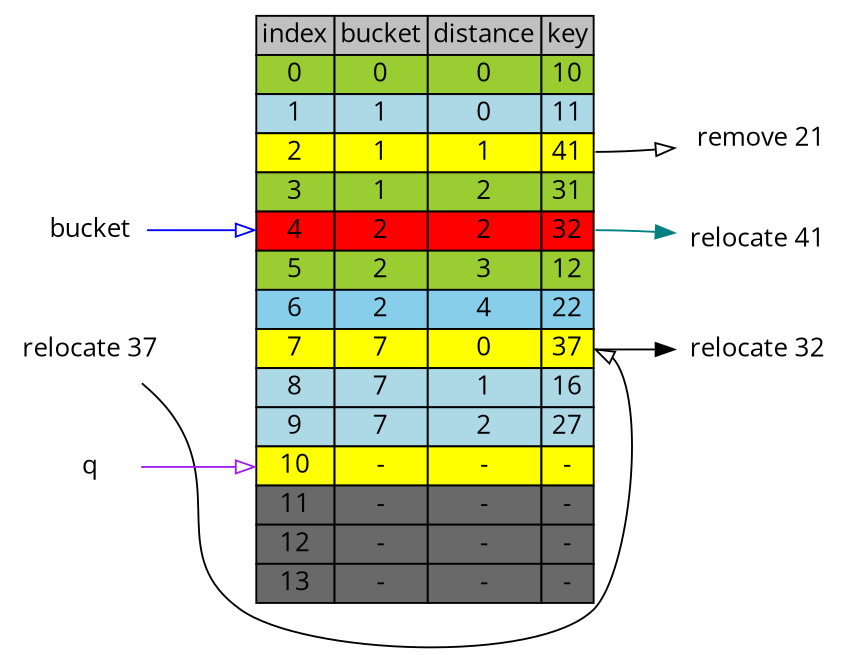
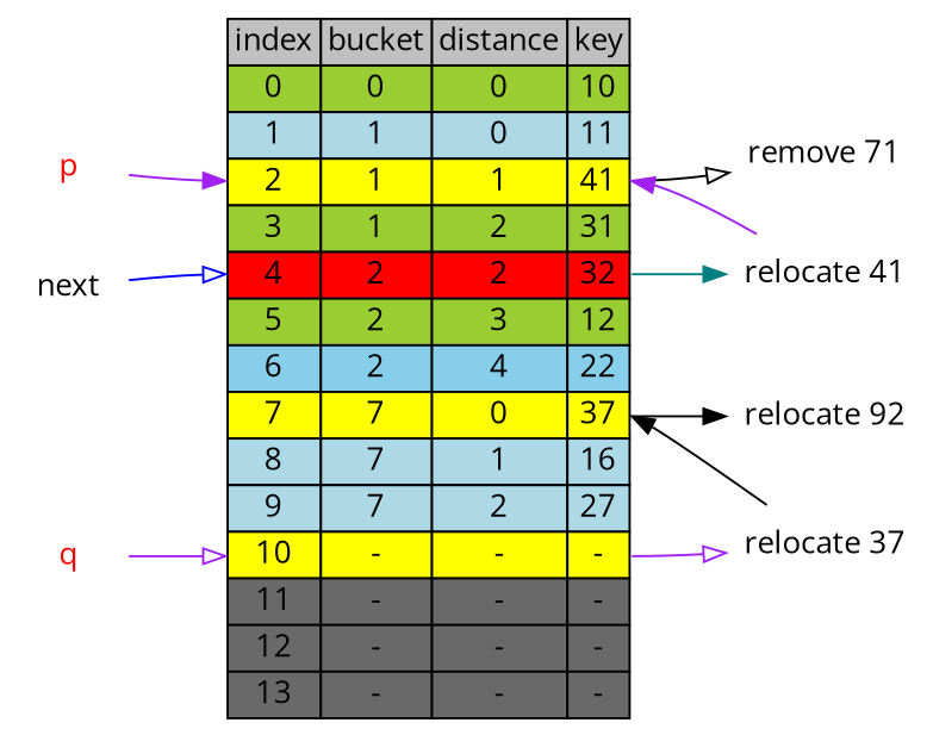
  digraph {
    fontname="Open Sans"
    rankdir=LR
    node [fontname="Open Sans" shape=plaintext]
    edge [arrowhead=onormal color=purple fontname="Open Sans"]
    n1 [label=<         <TABLE BORDER="0" CELLBORDER="1" CELLSPACING="0">             <TR>                 <TD BGCOLOR="grey">index</TD>                 <TD BGCOLOR="grey">bucket</TD>                 <TD BGCOLOR="grey">distance</TD>                 <TD BGCOLOR="grey">key</TD>             </TR>                        <TR>                 <TD BGCOLOR="yellowgreen" PORT="i0">0</TD>                 <TD BGCOLOR="yellowgreen">0</TD>                 <TD BGCOLOR="yellowgreen">0</TD>                 <TD BGCOLOR="yellowgreen" PORT="k0">10</TD>             </TR>                        <TR>                 <TD BGCOLOR="lightblue" PORT="i1">1</TD>                 <TD BGCOLOR="lightblue">1</TD>                 <TD BGCOLOR="lightblue">0</TD>                 <TD BGCOLOR="lightblue" PORT="k1">11</TD>             </TR>                        <TR>                 <TD BGCOLOR="yellow" PORT="i2">2</TD>                 <TD BGCOLOR="yellow">1</TD>                 <TD BGCOLOR="yellow">1</TD>                 <TD BGCOLOR="yellow" PORT="k2">41</TD>             </TR>                        <TR>                 <TD BGCOLOR="yellowgreen" PORT="i3">3</TD>                 <TD BGCOLOR="yellowgreen">1</TD>                 <TD BGCOLOR="yellowgreen">2</TD>                 <TD BGCOLOR="yellowgreen" PORT="k3">31</TD>             </TR>           ß             <TR>                 <TD BGCOLOR="red" PORT="i4">4</TD>                 <TD BGCOLOR="red">2</TD>                 <TD BGCOLOR="red">2</TD>                 <TD BGCOLOR="red" PORT="k4">32</TD>             </TR>                        <TR>                 <TD BGCOLOR="yellowgreen" PORT="i5">5</TD>                 <TD BGCOLOR="yellowgreen">2</TD>                 <TD BGCOLOR="yellowgreen">3</TD>                 <TD BGCOLOR="yellowgreen" PORT="k5">12</TD>             </TR>             <TR>                 <TD BGCOLOR="skyblue" PORT="i6">6</TD>                 <TD BGCOLOR="skyblue">2</TD>                 <TD BGCOLOR="skyblue">4</TD>                 <TD BGCOLOR="skyblue" PORT="k6">22</TD>              </TR>                        <TR>                 <TD BGCOLOR="yellow" PORT="i7">7</TD>                 <TD BGCOLOR="yellow">7</TD>                 <TD BGCOLOR="yellow">0</TD>                 <TD BGCOLOR="yellow" PORT="k7">37</TD>             </TR>                        <TR>                 <TD BGCOLOR="lightblue" PORT="i8">8</TD>                 <TD BGCOLOR="lightblue">7</TD>                 <TD BGCOLOR="lightblue">1</TD>                 <TD BGCOLOR="lightblue" PORT="k8">16</TD>             </TR>                        <TR>                 <TD BGCOLOR="lightblue" PORT="i9">9</TD>                 <TD BGCOLOR="lightblue">7</TD>                 <TD BGCOLOR="lightblue">2</TD>                 <TD BGCOLOR="lightblue" PORT="k9">27</TD>             </TR>                        <TR>                 <TD BGCOLOR="yellow" PORT="i10">10</TD>                 <TD BGCOLOR="yellow">-</TD>                 <TD BGCOLOR="yellow">-</TD>                 <TD BGCOLOR="yellow" PORT="k10">-</TD>             </TR>                        <TR>                 <TD BGCOLOR="dimgrey" PORT="i11">11</TD>                 <TD BGCOLOR="dimgrey">-</TD>                 <TD BGCOLOR="dimgrey">-</TD>                 <TD BGCOLOR="dimgrey" PORT="k11">-</TD>             </TR>                        <TR>                 <TD BGCOLOR="dimgrey" PORT="i12">12</TD>                 <TD BGCOLOR="dimgrey">-</TD>                 <TD BGCOLOR="dimgrey">-</TD>                 <TD BGCOLOR="dimgrey" PORT="k12">-</TD>             </TR>                        <TR>                 <TD BGCOLOR="dimgrey" PORT="i13">13</TD>                 <TD BGCOLOR="dimgrey">-</TD>                 <TD BGCOLOR="dimgrey">-</TD>                 <TD BGCOLOR="dimgrey" PORT="k13">-</TD>             </TR>                    </TABLE>     >]
-   " remove 21"
+   " remove 21" [label="remove 71"]
    "relocate 41"
-   "relocate 32"
+   "relocate 32" [label="relocate 92"]
    "relocate 37"
-   q [fontcolor=black]
-   next [label=bucket]
+   p [fontcolor=red]
+   q [fontcolor=red]
+   next
    n1 -> " remove 21" [color=black tailport=k2]
    n1 -> "relocate 41" [arrowhead=normal color=teal tailport=k4]
    n1 -> "relocate 32" [arrowhead=normal color=black tailport=k7]
-   "relocate 37" -> n1 [color=black headport=k7]
+   n1 -> "relocate 37" [tailport=k10]
+   "relocate 41" -> n1 [arrowhead=normal headport=k2]
+   "relocate 37" -> n1 [arrowhead=normal color=black headport=k7]
+   p -> n1 [arrowhead=normal headport=i2]
    q -> n1 [headport=i10]
    next -> n1 [color=blue headport=i4]
  }
